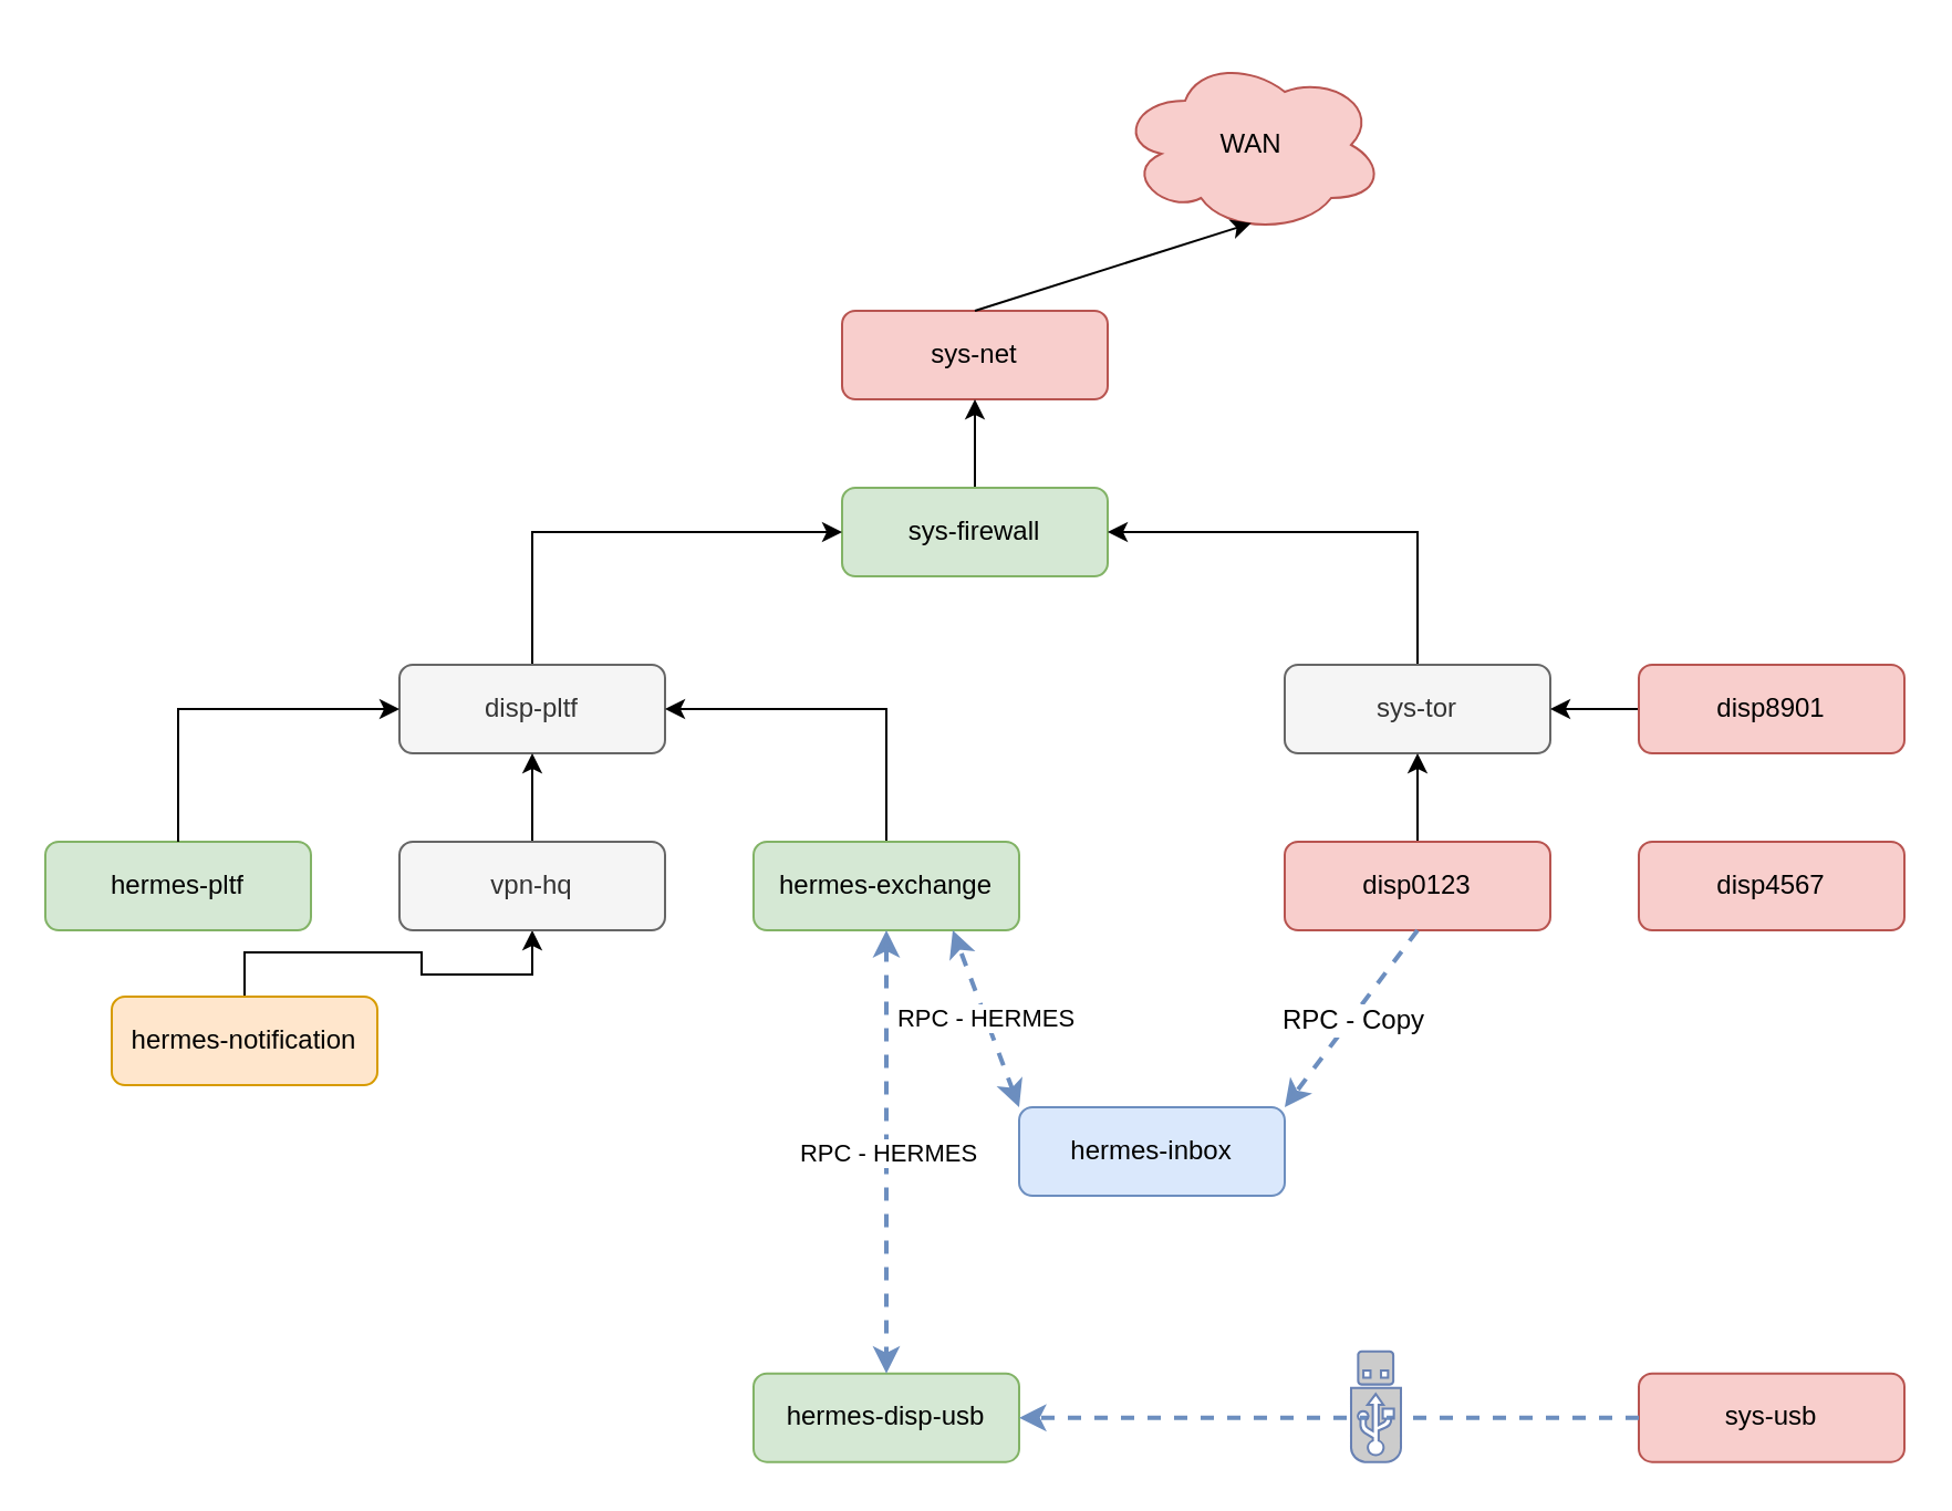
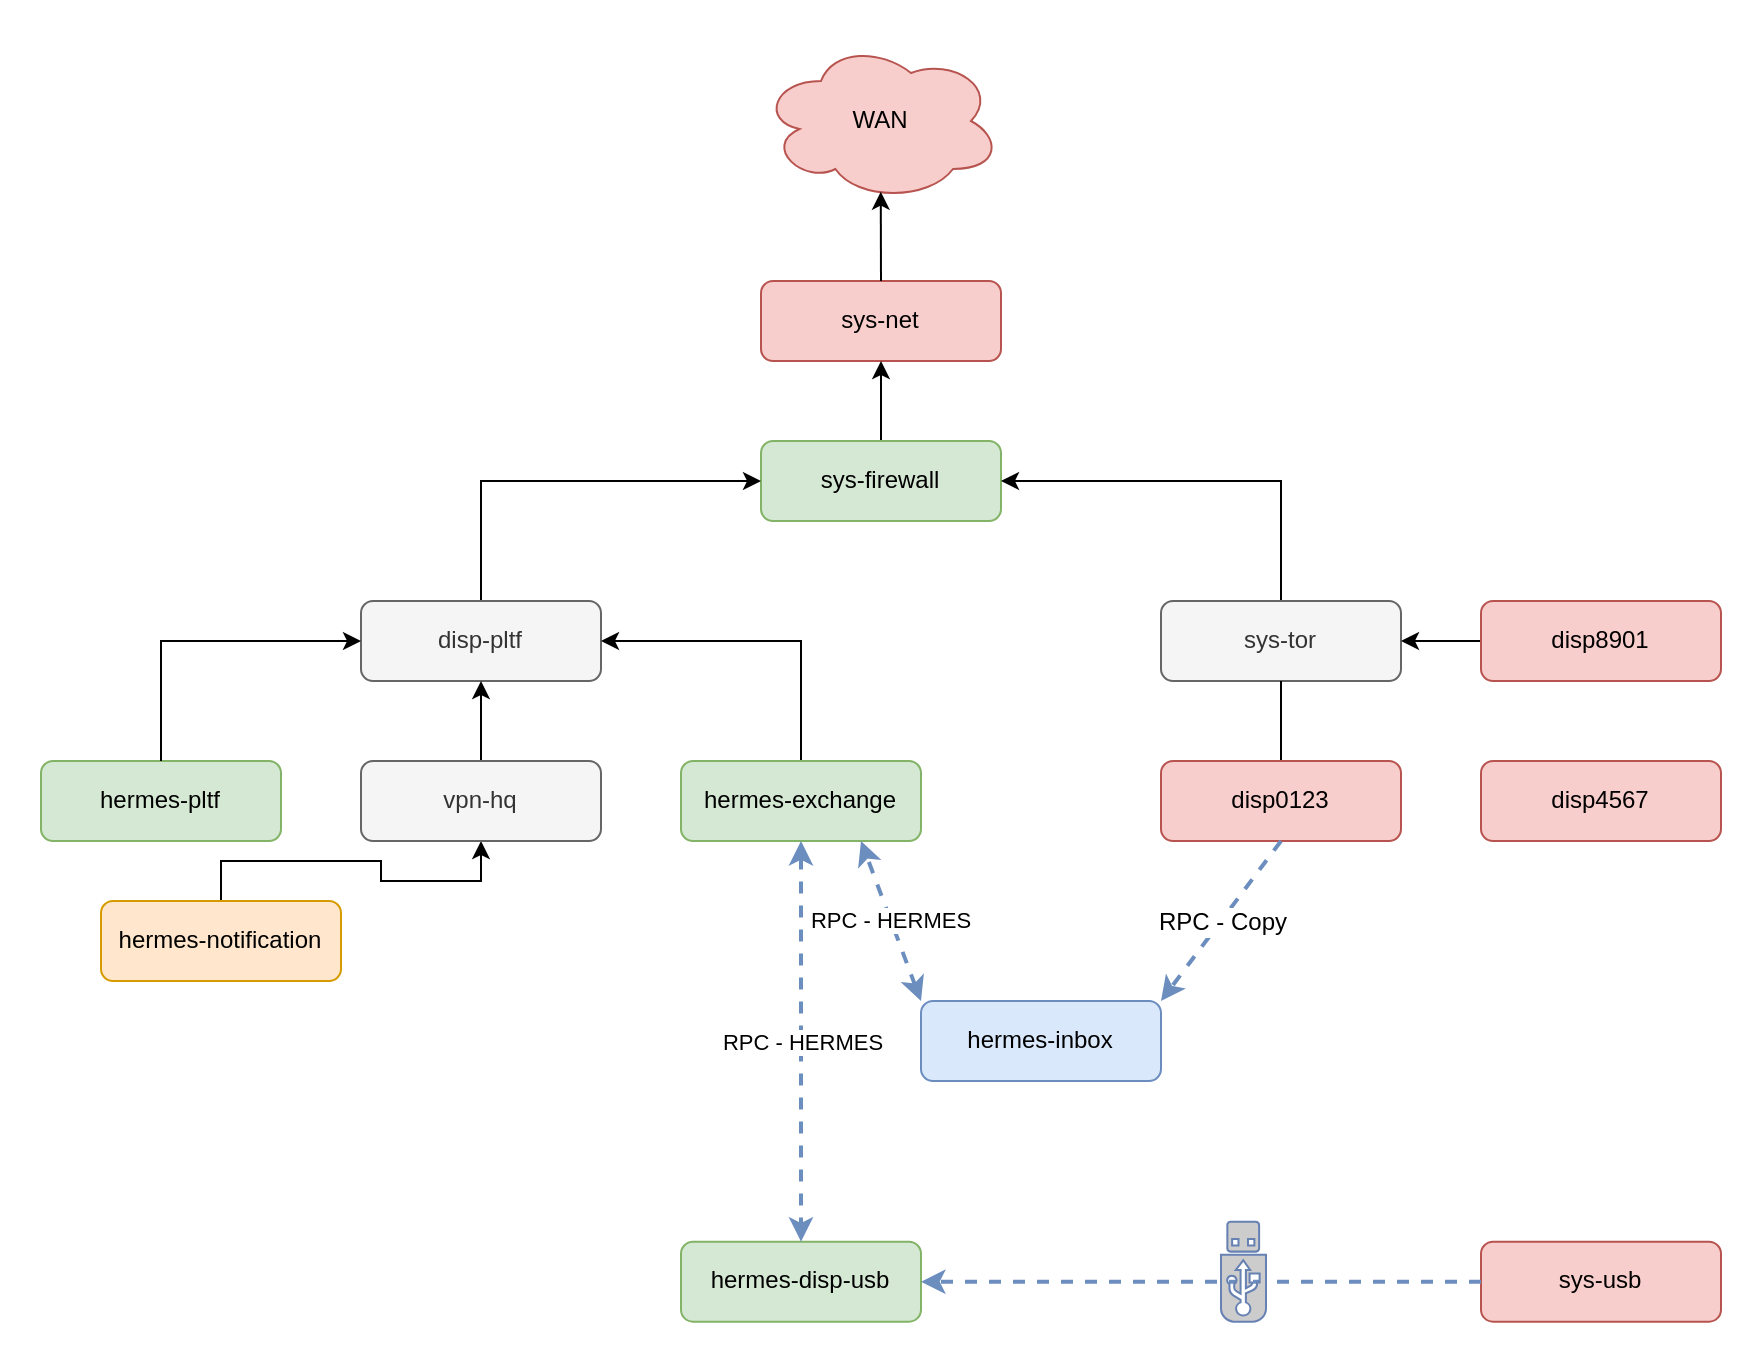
  <mxCell id="0" />
  <mxCell id="1" parent="0" />
  <mxCell id="2" value="sys-net" style="rounded=1;whiteSpace=wrap;html=1;fillColor=#f8cecc;strokeColor=#b85450;" parent="1" vertex="1"><mxGeometry x="380" y="140" width="120" height="40" as="geometry" /></mxCell>
  <mxCell id="3" style="edgeStyle=orthogonalEdgeStyle;rounded=0;orthogonalLoop=1;jettySize=auto;html=1;exitX=0.5;exitY=0;exitDx=0;exitDy=0;entryX=0.5;entryY=1;entryDx=0;entryDy=0;" parent="1" source="4" target="2" edge="1"><mxGeometry relative="1" as="geometry" /></mxCell>
  <mxCell id="4" value="sys-firewall" style="rounded=1;whiteSpace=wrap;html=1;fillColor=#d5e8d4;strokeColor=#82b366;" parent="1" vertex="1"><mxGeometry x="380" y="220" width="120" height="40" as="geometry" /></mxCell>
  <mxCell id="5" style="edgeStyle=orthogonalEdgeStyle;rounded=0;orthogonalLoop=1;jettySize=auto;html=1;exitX=0.5;exitY=0;exitDx=0;exitDy=0;entryX=1;entryY=0.5;entryDx=0;entryDy=0;" parent="1" source="6" target="4" edge="1"><mxGeometry relative="1" as="geometry" /></mxCell>
  <mxCell id="6" value="sys-tor" style="rounded=1;whiteSpace=wrap;html=1;fillColor=#f5f5f5;fontColor=#333333;strokeColor=#666666;" parent="1" vertex="1"><mxGeometry x="580" y="300" width="120" height="40" as="geometry" /></mxCell>
  <mxCell id="7" style="edgeStyle=orthogonalEdgeStyle;rounded=0;orthogonalLoop=1;jettySize=auto;html=1;exitX=0.5;exitY=0;exitDx=0;exitDy=0;entryX=0;entryY=0.5;entryDx=0;entryDy=0;" parent="1" source="8" target="4" edge="1"><mxGeometry relative="1" as="geometry" /></mxCell>
  <mxCell id="8" value="disp-pltf" style="rounded=1;whiteSpace=wrap;html=1;fillColor=#f5f5f5;fontColor=#333333;strokeColor=#666666;" parent="1" vertex="1"><mxGeometry x="180" y="300" width="120" height="40" as="geometry" /></mxCell>
  <mxCell id="9" value="hermes-pltf" style="rounded=1;whiteSpace=wrap;html=1;fillColor=#d5e8d4;strokeColor=#82b366;" parent="1" vertex="1"><mxGeometry y="380" width="120" height="40" as="geometry" x="20" /></mxCell>
  <mxCell id="10" style="edgeStyle=orthogonalEdgeStyle;rounded=0;orthogonalLoop=1;jettySize=auto;html=1;exitX=0.5;exitY=0;exitDx=0;exitDy=0;entryX=1;entryY=0.5;entryDx=0;entryDy=0;" parent="1" source="11" target="8" edge="1"><mxGeometry relative="1" as="geometry" /></mxCell>
  <mxCell id="11" value="hermes-exchange" style="rounded=1;whiteSpace=wrap;html=1;fillColor=#d5e8d4;strokeColor=#82b366;" parent="1" vertex="1"><mxGeometry x="340" y="380" width="120" height="40" as="geometry" /></mxCell>
  <mxCell id="12" value="hermes-inbox" style="rounded=1;whiteSpace=wrap;html=1;fillColor=#dae8fc;strokeColor=#6c8ebf;" parent="1" vertex="1"><mxGeometry x="460" y="500" width="120" height="40" as="geometry" /></mxCell>
  <mxCell id="13" value="hermes-disp-usb" style="rounded=1;whiteSpace=wrap;html=1;fillColor=#d5e8d4;strokeColor=#82b366;" parent="1" vertex="1"><mxGeometry x="340" y="620.34" width="120" height="40" as="geometry" /></mxCell>
- <mxCell id="14" style="edgeStyle=orthogonalEdgeStyle;rounded=0;orthogonalLoop=1;jettySize=auto;html=1;exitX=0.5;exitY=0;exitDx=0;exitDy=0;entryX=0.5;entryY=1;entryDx=0;entryDy=0;" parent="1" source="15" target="6" edge="1"><mxGeometry relative="1" as="geometry" /></mxCell>
+ <mxCell id="14" style="edgeStyle=orthogonalEdgeStyle;rounded=0;orthogonalLoop=1;jettySize=auto;html=1;exitX=0.5;exitY=0;exitDx=0;exitDy=0;entryX=0.5;entryY=1;entryDx=0;entryDy=0;endArrow=none;" parent="1" source="15" target="6" edge="1"><mxGeometry relative="1" as="geometry" /></mxCell>
  <mxCell id="15" value="disp0123" style="rounded=1;whiteSpace=wrap;html=1;fillColor=#f8cecc;strokeColor=#b85450;" parent="1" vertex="1"><mxGeometry x="580" y="380" width="120" height="40" as="geometry" /></mxCell>
- <mxCell id="16" value="WAN" style="ellipse;shape=cloud;whiteSpace=wrap;html=1;fillColor=#f8cecc;strokeColor=#b85450;" parent="1" vertex="1"><mxGeometry x="505" y="25" width="120" height="80" as="geometry" /></mxCell>
+ <mxCell id="16" value="WAN" style="ellipse;shape=cloud;whiteSpace=wrap;html=1;fillColor=#f8cecc;strokeColor=#b85450;" parent="1" vertex="1"><mxGeometry x="380" y="20" width="120" height="80" as="geometry" /></mxCell>
  <mxCell id="17" value="" style="endArrow=classic;html=1;rounded=0;entryX=0.499;entryY=0.942;entryDx=0;entryDy=0;entryPerimeter=0;exitX=0.5;exitY=0;exitDx=0;exitDy=0;" parent="1" source="2" target="16" edge="1"><mxGeometry width="50" height="50" relative="1" as="geometry"><mxPoint x="440" y="150" as="sourcePoint" /><mxPoint x="490" y="100" as="targetPoint" /></mxGeometry></mxCell>
  <mxCell id="18" style="edgeStyle=orthogonalEdgeStyle;rounded=0;orthogonalLoop=1;jettySize=auto;html=1;exitX=0.5;exitY=0;exitDx=0;exitDy=0;entryX=0;entryY=0.5;entryDx=0;entryDy=0;" parent="1" source="9" target="8" edge="1"><mxGeometry relative="1" as="geometry"><mxPoint x="140" y="349.48" as="sourcePoint" /><mxPoint x="170" y="320" as="targetPoint" /></mxGeometry></mxCell>
  <mxCell id="19" value="" style="endArrow=classic;html=1;rounded=0;exitX=0;exitY=0;exitDx=0;exitDy=0;entryX=0.75;entryY=1;entryDx=0;entryDy=0;dashed=1;strokeWidth=2;fillColor=#dae8fc;strokeColor=#6c8ebf;startArrow=classic;startFill=1;" parent="1" source="12" target="11" edge="1"><mxGeometry relative="1" as="geometry"><mxPoint x="420" y="500" as="sourcePoint" /><mxPoint x="520" y="500" as="targetPoint" /></mxGeometry></mxCell>
  <mxCell id="20" value="RPC - HERMES" style="edgeLabel;resizable=0;html=1;align=center;verticalAlign=middle;" parent="19" connectable="0" vertex="1"><mxGeometry relative="1" as="geometry" /></mxCell>
  <mxCell id="21" value="" style="endArrow=classic;html=1;rounded=0;exitX=0.5;exitY=1;exitDx=0;exitDy=0;entryX=0.5;entryY=0;entryDx=0;entryDy=0;dashed=1;strokeWidth=2;fillColor=#dae8fc;strokeColor=#6c8ebf;startArrow=classic;startFill=1;" parent="1" source="11" target="13" edge="1"><mxGeometry relative="1" as="geometry"><mxPoint x="500" y="579.95" as="sourcePoint" /><mxPoint x="500" y="539.95" as="targetPoint" /></mxGeometry></mxCell>
  <mxCell id="22" value="RPC - HERMES" style="edgeLabel;resizable=0;html=1;align=center;verticalAlign=middle;" parent="21" connectable="0" vertex="1"><mxGeometry relative="1" as="geometry" /></mxCell>
  <mxCell id="23" value="" style="endArrow=classic;html=1;rounded=0;exitX=0.5;exitY=1;exitDx=0;exitDy=0;entryX=1;entryY=0;entryDx=0;entryDy=0;dashed=1;strokeWidth=2;fillColor=#dae8fc;strokeColor=#6c8ebf;" parent="1" source="15" target="12" edge="1"><mxGeometry relative="1" as="geometry"><mxPoint x="500" y="580" as="sourcePoint" /><mxPoint x="500" y="540" as="targetPoint" /></mxGeometry></mxCell>
  <mxCell id="24" value="RPC - Copy" style="edgeLabel;resizable=0;html=1;align=center;verticalAlign=middle;fontSize=12;" parent="23" connectable="0" vertex="1"><mxGeometry relative="1" as="geometry" /></mxCell>
  <mxCell id="25" value="sys-usb" style="rounded=1;whiteSpace=wrap;html=1;fillColor=#f8cecc;strokeColor=#b85450;" parent="1" vertex="1"><mxGeometry x="740" y="620.34" width="120" height="40" as="geometry" /></mxCell>
  <mxCell id="26" value="" style="endArrow=classic;html=1;rounded=0;exitX=0;exitY=0.5;exitDx=0;exitDy=0;entryX=1;entryY=0.5;entryDx=0;entryDy=0;dashed=1;strokeWidth=2;fillColor=#dae8fc;strokeColor=#6c8ebf;" parent="1" source="25" target="13" edge="1"><mxGeometry relative="1" as="geometry"><mxPoint x="543.75" y="719.92" as="sourcePoint" /><mxPoint x="433.75" y="719.92" as="targetPoint" /></mxGeometry></mxCell>
  <mxCell id="27" value="" style="fontColor=#0066CC;verticalAlign=top;verticalLabelPosition=bottom;labelPosition=center;align=center;html=1;outlineConnect=0;fillColor=#CCCCCC;strokeColor=#6881B3;gradientColor=none;gradientDirection=north;strokeWidth=2;shape=mxgraph.networks.usb_stick;" parent="1" vertex="1"><mxGeometry x="610" y="610.34" width="22.5" height="50" as="geometry" /></mxCell>
  <mxCell id="28" value="disp4567" style="rounded=1;whiteSpace=wrap;html=1;fillColor=#f8cecc;strokeColor=#b85450;" parent="1" vertex="1"><mxGeometry x="740" y="380" width="120" height="40" as="geometry" /></mxCell>
  <mxCell id="29" style="edgeStyle=orthogonalEdgeStyle;rounded=0;orthogonalLoop=1;jettySize=auto;html=1;exitX=0;exitY=0.5;exitDx=0;exitDy=0;entryX=1;entryY=0.5;entryDx=0;entryDy=0;" parent="1" source="30" target="6" edge="1"><mxGeometry relative="1" as="geometry" /></mxCell>
  <mxCell id="30" value="disp8901" style="rounded=1;whiteSpace=wrap;html=1;fillColor=#f8cecc;strokeColor=#b85450;" parent="1" vertex="1"><mxGeometry x="740" y="300" width="120" height="40" as="geometry" /></mxCell>
  <mxCell id="31" style="edgeStyle=orthogonalEdgeStyle;rounded=0;orthogonalLoop=1;jettySize=auto;html=1;exitX=0.5;exitY=0;exitDx=0;exitDy=0;entryX=0.5;entryY=1;entryDx=0;entryDy=0;" parent="1" source="32" target="34" edge="1"><mxGeometry relative="1" as="geometry" /></mxCell>
  <mxCell id="32" value="hermes-notification" style="rounded=1;whiteSpace=wrap;html=1;fillColor=#ffe6cc;strokeColor=#d79b00;" parent="1" vertex="1"><mxGeometry x="50" y="450" width="120" height="40" as="geometry" /></mxCell>
  <mxCell id="33" style="edgeStyle=orthogonalEdgeStyle;rounded=0;orthogonalLoop=1;jettySize=auto;html=1;exitX=0.5;exitY=0;exitDx=0;exitDy=0;entryX=0.5;entryY=1;entryDx=0;entryDy=0;" parent="1" source="34" target="8" edge="1"><mxGeometry relative="1" as="geometry" /></mxCell>
  <mxCell id="34" value="vpn-hq" style="rounded=1;whiteSpace=wrap;html=1;fillColor=#f5f5f5;fontColor=#333333;strokeColor=#666666;" parent="1" vertex="1"><mxGeometry x="180" y="380" width="120" height="40" as="geometry" /></mxCell>
